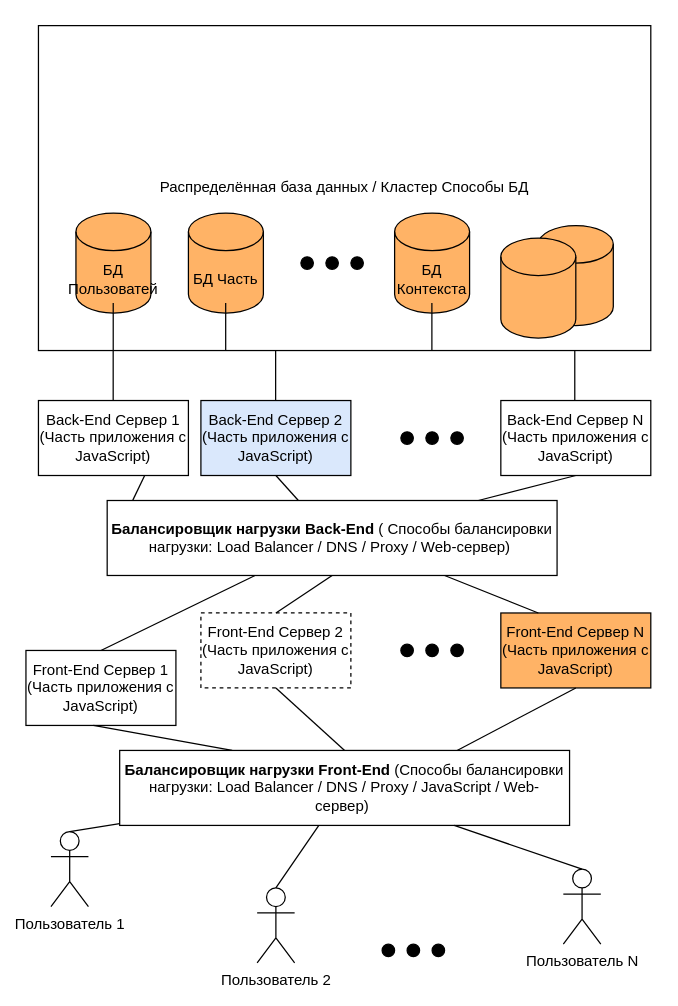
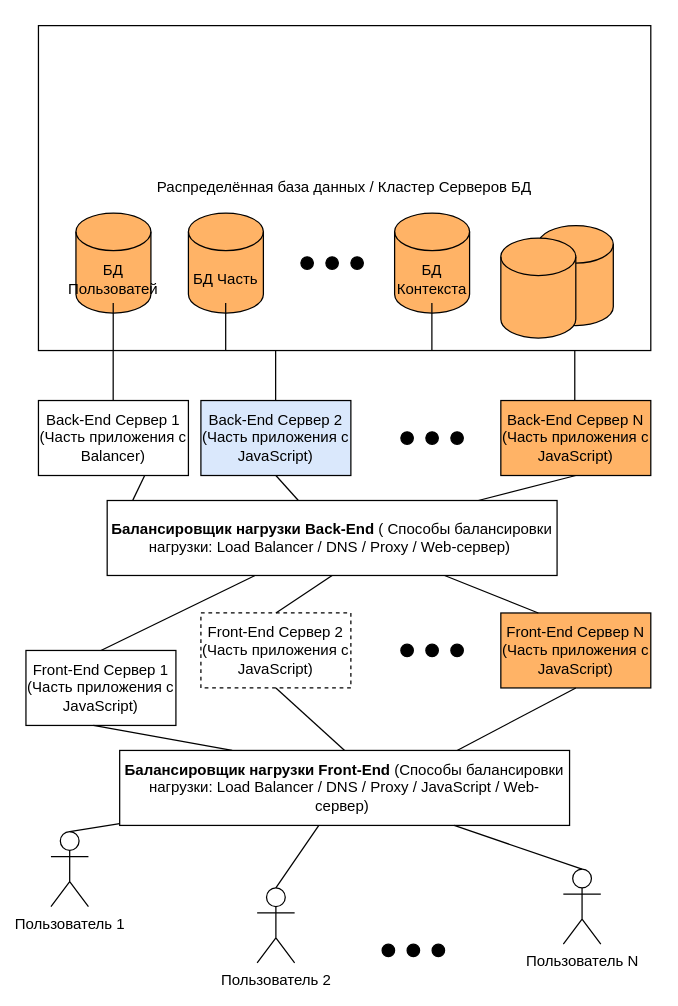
  <mxCell id="0" />
  <mxCell id="1" parent="0" />
  <mxCell id="2" value="&lt;b&gt;Балансировщик нагрузки Front-End&lt;/b&gt; (Способы балансировки нагрузки: Load Balancer / DNS / Proxy / JavaScript / Web-сервер)&amp;nbsp;" style="rounded=0;whiteSpace=wrap;html=1;" parent="1" vertex="1"><mxGeometry x="95" y="600" width="360" height="60" as="geometry" /></mxCell>
  <mxCell id="3" value="Пользователь 1&lt;p&gt;&lt;/p&gt;" style="shape=umlActor;verticalLabelPosition=bottom;verticalAlign=top;html=1;outlineConnect=0;" parent="1" vertex="1"><mxGeometry x="40" y="665" width="30" height="60" as="geometry" /></mxCell>
  <mxCell id="4" value="Пользователь N&lt;p&gt;&lt;/p&gt;" style="shape=umlActor;verticalLabelPosition=bottom;verticalAlign=top;html=1;outlineConnect=0;" parent="1" vertex="1"><mxGeometry x="450" y="695" width="30" height="60" as="geometry" /></mxCell>
  <mxCell id="5" value="Пользователь 2&lt;p&gt;&lt;/p&gt;" style="shape=umlActor;verticalLabelPosition=bottom;verticalAlign=top;html=1;outlineConnect=0;" parent="1" vertex="1"><mxGeometry x="205" y="710" width="30" height="60" as="geometry" /></mxCell>
  <mxCell id="6" value="" style="group" parent="1" vertex="1" connectable="0"><mxGeometry x="305" y="755" width="50" height="10" as="geometry" /></mxCell>
  <mxCell id="7" value="" style="ellipse;whiteSpace=wrap;html=1;fillColor=#000000;" parent="6" vertex="1"><mxGeometry width="10" height="10" as="geometry" /></mxCell>
  <mxCell id="8" value="" style="ellipse;whiteSpace=wrap;html=1;fillColor=#000000;" parent="6" vertex="1"><mxGeometry x="20" width="10" height="10" as="geometry" /></mxCell>
  <mxCell id="9" value="" style="ellipse;whiteSpace=wrap;html=1;fillColor=#000000;" parent="6" vertex="1"><mxGeometry x="40" width="10" height="10" as="geometry" /></mxCell>
  <mxCell id="10" value="" style="endArrow=none;html=1;exitX=0.5;exitY=0;exitDx=0;exitDy=0;exitPerimeter=0;" parent="1" source="3" target="2" edge="1"><mxGeometry width="50" height="50" relative="1" as="geometry"><mxPoint x="155" y="640" as="sourcePoint" /><mxPoint x="120" y="663" as="targetPoint" /></mxGeometry></mxCell>
  <mxCell id="11" value="" style="endArrow=none;html=1;exitX=0.5;exitY=0;exitDx=0;exitDy=0;exitPerimeter=0;" parent="1" source="5" target="2" edge="1"><mxGeometry width="50" height="50" relative="1" as="geometry"><mxPoint x="135" y="650" as="sourcePoint" /><mxPoint x="185" y="600" as="targetPoint" /></mxGeometry></mxCell>
  <mxCell id="12" value="" style="endArrow=none;html=1;exitX=0.5;exitY=0;exitDx=0;exitDy=0;exitPerimeter=0;" parent="1" source="4" target="2" edge="1"><mxGeometry width="50" height="50" relative="1" as="geometry"><mxPoint x="135" y="650" as="sourcePoint" /><mxPoint x="185" y="600" as="targetPoint" /></mxGeometry></mxCell>
  <mxCell id="13" value="Front-End Сервер 2&lt;br&gt;(Часть приложения с JavaScript)" style="rounded=0;whiteSpace=wrap;html=1;fillColor=#FFFFFF;dashed=1;" parent="1" vertex="1"><mxGeometry x="160" y="490" width="120" height="60" as="geometry" /></mxCell>
  <mxCell id="14" value="Front-End Сервер N&lt;br&gt;(Часть приложения с JavaScript)" style="rounded=0;whiteSpace=wrap;html=1;fillColor=#ffb366;" parent="1" vertex="1"><mxGeometry x="400" y="490" width="120" height="60" as="geometry" /></mxCell>
  <mxCell id="15" value="Front-End Сервер 1&lt;br&gt;(Часть приложения с JavaScript)" style="rounded=0;whiteSpace=wrap;html=1;fillColor=#FFFFFF;" parent="1" vertex="1"><mxGeometry x="20" y="520" width="120" height="60" as="geometry" /></mxCell>
  <mxCell id="16" value="" style="group" parent="1" vertex="1" connectable="0"><mxGeometry x="320" y="515" width="50" height="10" as="geometry" /></mxCell>
  <mxCell id="17" value="" style="ellipse;whiteSpace=wrap;html=1;fillColor=#000000;" parent="16" vertex="1"><mxGeometry width="10" height="10" as="geometry" /></mxCell>
  <mxCell id="18" value="" style="ellipse;whiteSpace=wrap;html=1;fillColor=#000000;" parent="16" vertex="1"><mxGeometry x="20" width="10" height="10" as="geometry" /></mxCell>
  <mxCell id="19" value="" style="ellipse;whiteSpace=wrap;html=1;fillColor=#000000;" parent="16" vertex="1"><mxGeometry x="40" width="10" height="10" as="geometry" /></mxCell>
  <mxCell id="20" value="" style="endArrow=none;html=1;entryX=0.25;entryY=0;entryDx=0;entryDy=0;exitX=0.45;exitY=1;exitDx=0;exitDy=0;exitPerimeter=0;" parent="1" source="15" target="2" edge="1"><mxGeometry width="50" height="50" relative="1" as="geometry"><mxPoint x="45" y="670" as="sourcePoint" /><mxPoint x="95" y="620" as="targetPoint" /></mxGeometry></mxCell>
  <mxCell id="21" value="" style="endArrow=none;html=1;entryX=0.5;entryY=0;entryDx=0;entryDy=0;exitX=0.5;exitY=1;exitDx=0;exitDy=0;" parent="1" source="13" target="2" edge="1"><mxGeometry width="50" height="50" relative="1" as="geometry"><mxPoint x="45" y="670" as="sourcePoint" /><mxPoint x="244" y="600" as="targetPoint" /></mxGeometry></mxCell>
  <mxCell id="22" value="" style="endArrow=none;html=1;exitX=0.75;exitY=0;exitDx=0;exitDy=0;entryX=0.5;entryY=1;entryDx=0;entryDy=0;" parent="1" source="2" target="14" edge="1"><mxGeometry width="50" height="50" relative="1" as="geometry"><mxPoint x="45" y="670" as="sourcePoint" /><mxPoint x="95" y="620" as="targetPoint" /></mxGeometry></mxCell>
- <mxCell id="23" value="Back-End Сервер 1&lt;br&gt;(Часть приложения с JavaScript)" style="rounded=0;whiteSpace=wrap;html=1;fillColor=#FFFFFF;" parent="1" vertex="1"><mxGeometry x="30" y="320" width="120" height="60" as="geometry" /></mxCell>
+ <mxCell id="23" value="Back-End Сервер 1&lt;br&gt;(Часть приложения с Balancer)" style="rounded=0;whiteSpace=wrap;html=1;fillColor=#FFFFFF;" parent="1" vertex="1"><mxGeometry x="30" y="320" width="120" height="60" as="geometry" /></mxCell>
  <mxCell id="24" value="Back-End Сервер 2&lt;br&gt;(Часть приложения с JavaScript)" style="rounded=0;whiteSpace=wrap;html=1;fillColor=#dae8fc;" parent="1" vertex="1"><mxGeometry x="160" y="320" width="120" height="60" as="geometry" /></mxCell>
- <mxCell id="25" value="Back-End Сервер N&lt;br&gt;(Часть приложения с JavaScript)" style="rounded=0;whiteSpace=wrap;html=1;fillColor=#FFFFFF;" parent="1" vertex="1"><mxGeometry x="400" y="320" width="120" height="60" as="geometry" /></mxCell>
- <mxCell id="26" value="Распределённая база данных / Кластер Способы БД" style="rounded=0;whiteSpace=wrap;html=1;fillColor=#FFFFFF;" parent="1" vertex="1"><mxGeometry x="30" y="20" width="490" height="260" as="geometry" /></mxCell>
+ <mxCell id="25" value="Back-End Сервер N&lt;br&gt;(Часть приложения с JavaScript)" style="rounded=0;whiteSpace=wrap;html=1;fillColor=#ffb366;" parent="1" vertex="1"><mxGeometry x="400" y="320" width="120" height="60" as="geometry" /></mxCell>
+ <mxCell id="26" value="Распределённая база данных / Кластер Серверов БД" style="rounded=0;whiteSpace=wrap;html=1;fillColor=#FFFFFF;" parent="1" vertex="1"><mxGeometry x="30" y="20" width="490" height="260" as="geometry" /></mxCell>
  <mxCell id="27" value="" style="shape=cylinder3;whiteSpace=wrap;html=1;boundedLbl=1;backgroundOutline=1;size=15;fillColor=#FFB366;" parent="1" vertex="1"><mxGeometry x="430" y="180" width="60" height="80" as="geometry" /></mxCell>
  <mxCell id="28" value="" style="shape=cylinder3;whiteSpace=wrap;html=1;boundedLbl=1;backgroundOutline=1;size=15;fillColor=#FFB366;" parent="1" vertex="1"><mxGeometry x="400" y="190" width="60" height="80" as="geometry" /></mxCell>
  <mxCell id="29" value="БД Пользоватей" style="shape=cylinder3;whiteSpace=wrap;html=1;boundedLbl=1;backgroundOutline=1;size=15;strokeColor=#000000;fillColor=#FFB366;" parent="1" vertex="1"><mxGeometry x="60" y="170" width="60" height="80" as="geometry" /></mxCell>
  <mxCell id="30" value="БД Часть" style="shape=cylinder3;whiteSpace=wrap;html=1;boundedLbl=1;backgroundOutline=1;size=15;fillColor=#FFB366;" parent="1" vertex="1"><mxGeometry x="150" y="170" width="60" height="80" as="geometry" /></mxCell>
  <mxCell id="31" value="БД Контекста" style="shape=cylinder3;whiteSpace=wrap;html=1;boundedLbl=1;backgroundOutline=1;size=15;fillColor=#FFB366;" parent="1" vertex="1"><mxGeometry x="315" y="170" width="60" height="80" as="geometry" /></mxCell>
  <mxCell id="32" value="" style="group" parent="1" vertex="1" connectable="0"><mxGeometry x="240" y="205" width="50" height="10" as="geometry" /></mxCell>
  <mxCell id="33" value="" style="ellipse;whiteSpace=wrap;html=1;fillColor=#000000;" parent="32" vertex="1"><mxGeometry width="10" height="10" as="geometry" /></mxCell>
  <mxCell id="34" value="" style="ellipse;whiteSpace=wrap;html=1;fillColor=#000000;" parent="32" vertex="1"><mxGeometry x="20" width="10" height="10" as="geometry" /></mxCell>
  <mxCell id="35" value="" style="ellipse;whiteSpace=wrap;html=1;fillColor=#000000;" parent="32" vertex="1"><mxGeometry x="40" width="10" height="10" as="geometry" /></mxCell>
  <mxCell id="36" value="" style="endArrow=none;html=1;" parent="1" edge="1"><mxGeometry width="50" height="50" relative="1" as="geometry"><mxPoint x="89.83" y="280" as="sourcePoint" /><mxPoint x="89.83" y="242" as="targetPoint" /></mxGeometry></mxCell>
  <mxCell id="37" value="" style="endArrow=none;html=1;" parent="1" edge="1"><mxGeometry width="50" height="50" relative="1" as="geometry"><mxPoint x="179.83" y="280" as="sourcePoint" /><mxPoint x="179.83" y="242" as="targetPoint" /></mxGeometry></mxCell>
  <mxCell id="38" value="" style="endArrow=none;html=1;" parent="1" edge="1"><mxGeometry width="50" height="50" relative="1" as="geometry"><mxPoint x="344.83" y="280" as="sourcePoint" /><mxPoint x="344.83" y="242" as="targetPoint" /></mxGeometry></mxCell>
  <mxCell id="39" value="" style="endArrow=none;html=1;" parent="1" edge="1"><mxGeometry width="50" height="50" relative="1" as="geometry"><mxPoint x="89.8" y="320" as="sourcePoint" /><mxPoint x="89.8" y="280" as="targetPoint" /></mxGeometry></mxCell>
  <mxCell id="40" value="" style="endArrow=none;html=1;" parent="1" edge="1"><mxGeometry width="50" height="50" relative="1" as="geometry"><mxPoint x="219.8" y="320" as="sourcePoint" /><mxPoint x="219.8" y="280" as="targetPoint" /></mxGeometry></mxCell>
  <mxCell id="41" value="" style="endArrow=none;html=1;" parent="1" edge="1"><mxGeometry width="50" height="50" relative="1" as="geometry"><mxPoint x="459.17" y="320" as="sourcePoint" /><mxPoint x="459.17" y="280" as="targetPoint" /></mxGeometry></mxCell>
  <mxCell id="42" value="&lt;b&gt;Балансировщик нагрузки Back-End&lt;/b&gt; ( Способы балансировки нагрузки: Load Balancer / DNS / Proxy / Web-сервер)&amp;nbsp;" style="rounded=0;whiteSpace=wrap;html=1;" parent="1" vertex="1"><mxGeometry x="85" y="400" width="360" height="60" as="geometry" /></mxCell>
  <mxCell id="43" value="" style="endArrow=none;html=1;exitX=0.057;exitY=-0.005;exitDx=0;exitDy=0;exitPerimeter=0;" parent="1" source="42" edge="1"><mxGeometry width="50" height="50" relative="1" as="geometry"><mxPoint x="65" y="430" as="sourcePoint" /><mxPoint x="115" y="380" as="targetPoint" /></mxGeometry></mxCell>
  <mxCell id="44" value="" style="endArrow=none;html=1;exitX=0.5;exitY=1;exitDx=0;exitDy=0;" parent="1" source="24" target="42" edge="1"><mxGeometry width="50" height="50" relative="1" as="geometry"><mxPoint x="65" y="430" as="sourcePoint" /><mxPoint x="115" y="380" as="targetPoint" /></mxGeometry></mxCell>
  <mxCell id="45" value="" style="endArrow=none;html=1;entryX=0.5;entryY=1;entryDx=0;entryDy=0;" parent="1" source="42" target="25" edge="1"><mxGeometry width="50" height="50" relative="1" as="geometry"><mxPoint x="375" y="430" as="sourcePoint" /><mxPoint x="425" y="380" as="targetPoint" /></mxGeometry></mxCell>
  <mxCell id="46" value="" style="endArrow=none;html=1;exitX=0.5;exitY=0;exitDx=0;exitDy=0;" parent="1" source="15" target="42" edge="1"><mxGeometry width="50" height="50" relative="1" as="geometry"><mxPoint x="465" y="590" as="sourcePoint" /><mxPoint x="515" y="540" as="targetPoint" /></mxGeometry></mxCell>
  <mxCell id="47" value="" style="endArrow=none;html=1;exitX=0.5;exitY=0;exitDx=0;exitDy=0;entryX=0.5;entryY=1;entryDx=0;entryDy=0;" parent="1" source="13" target="42" edge="1"><mxGeometry width="50" height="50" relative="1" as="geometry"><mxPoint x="465" y="590" as="sourcePoint" /><mxPoint x="515" y="540" as="targetPoint" /></mxGeometry></mxCell>
  <mxCell id="48" value="" style="endArrow=none;html=1;exitX=0.25;exitY=0;exitDx=0;exitDy=0;entryX=0.75;entryY=1;entryDx=0;entryDy=0;" parent="1" source="14" target="42" edge="1"><mxGeometry width="50" height="50" relative="1" as="geometry"><mxPoint x="465" y="590" as="sourcePoint" /><mxPoint x="515" y="540" as="targetPoint" /></mxGeometry></mxCell>
  <mxCell id="49" value="" style="group" parent="1" vertex="1" connectable="0"><mxGeometry x="320" y="345" width="50" height="10" as="geometry" /></mxCell>
  <mxCell id="50" value="" style="ellipse;whiteSpace=wrap;html=1;fillColor=#000000;" parent="49" vertex="1"><mxGeometry width="10" height="10" as="geometry" /></mxCell>
  <mxCell id="51" value="" style="ellipse;whiteSpace=wrap;html=1;fillColor=#000000;" parent="49" vertex="1"><mxGeometry x="20" width="10" height="10" as="geometry" /></mxCell>
  <mxCell id="52" value="" style="ellipse;whiteSpace=wrap;html=1;fillColor=#000000;" parent="49" vertex="1"><mxGeometry x="40" width="10" height="10" as="geometry" /></mxCell>
